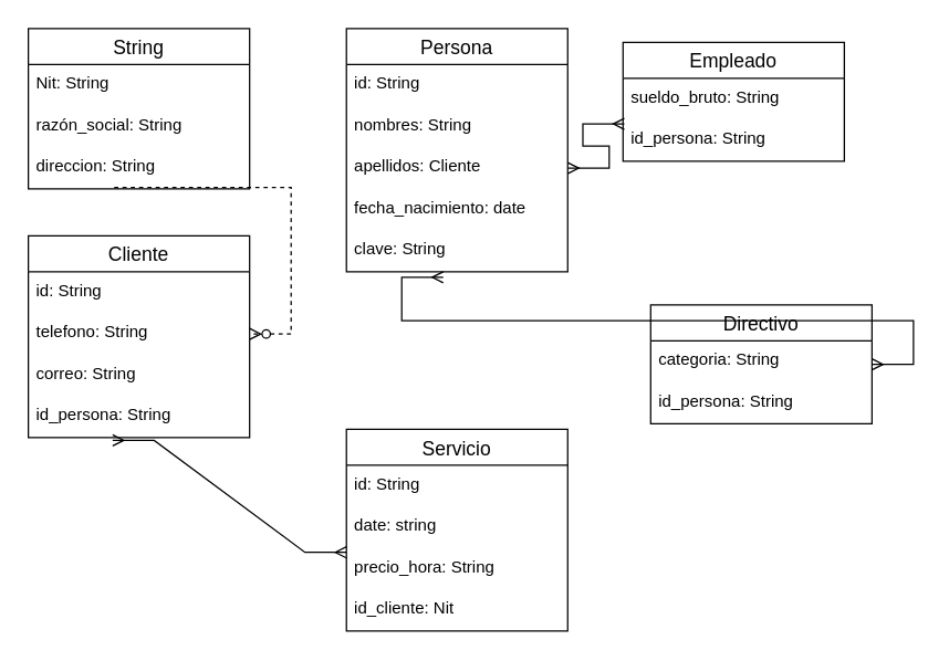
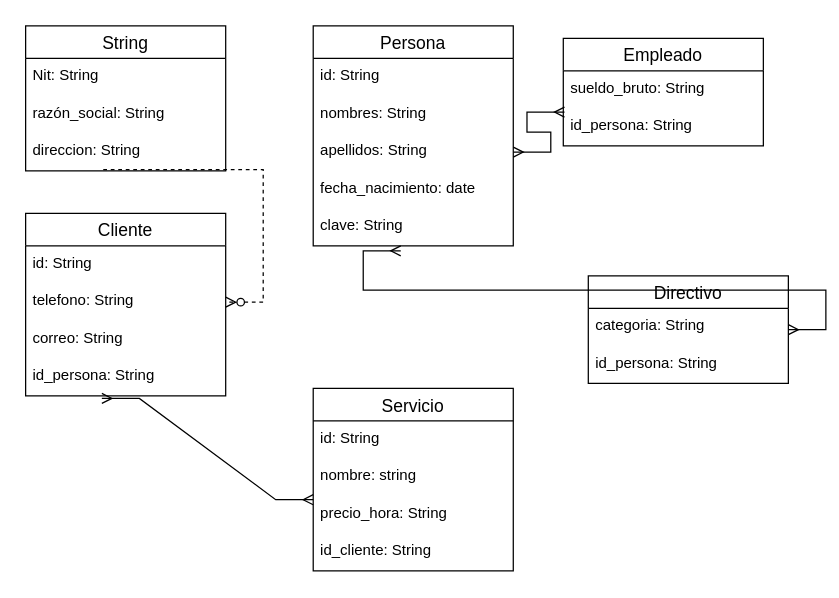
  <mxCell id="0" />
  <mxCell id="1" parent="0" />
  <mxCell id="2" value="String" style="swimlane;fontStyle=0;childLayout=stackLayout;horizontal=1;startSize=26;horizontalStack=0;resizeParent=1;resizeParentMax=0;resizeLast=0;collapsible=1;marginBottom=0;align=center;fontSize=14;" parent="1" vertex="1"><mxGeometry x="20" y="20" width="160" height="116" as="geometry" /></mxCell>
  <mxCell id="3" value="Nit: String" style="text;strokeColor=none;fillColor=none;spacingLeft=4;spacingRight=4;overflow=hidden;rotatable=0;points=[[0,0.5],[1,0.5]];portConstraint=eastwest;fontSize=12;" parent="2" vertex="1"><mxGeometry y="26" width="160" height="30" as="geometry" /></mxCell>
  <mxCell id="4" value="razón_social: String" style="text;strokeColor=none;fillColor=none;spacingLeft=4;spacingRight=4;overflow=hidden;rotatable=0;points=[[0,0.5],[1,0.5]];portConstraint=eastwest;fontSize=12;" parent="2" vertex="1"><mxGeometry y="56" width="160" height="30" as="geometry" /></mxCell>
  <mxCell id="5" value="direccion: String" style="text;strokeColor=none;fillColor=none;spacingLeft=4;spacingRight=4;overflow=hidden;rotatable=0;points=[[0,0.5],[1,0.5]];portConstraint=eastwest;fontSize=12;" parent="2" vertex="1"><mxGeometry y="86" width="160" height="30" as="geometry" /></mxCell>
  <mxCell id="6" value="Persona" style="swimlane;fontStyle=0;childLayout=stackLayout;horizontal=1;startSize=26;horizontalStack=0;resizeParent=1;resizeParentMax=0;resizeLast=0;collapsible=1;marginBottom=0;align=center;fontSize=14;" parent="1" vertex="1"><mxGeometry x="250" y="20" width="160" height="176" as="geometry" /></mxCell>
  <mxCell id="7" value="id: String" style="text;strokeColor=none;fillColor=none;spacingLeft=4;spacingRight=4;overflow=hidden;rotatable=0;points=[[0,0.5],[1,0.5]];portConstraint=eastwest;fontSize=12;" parent="6" vertex="1"><mxGeometry y="26" width="160" height="30" as="geometry" /></mxCell>
  <mxCell id="8" value="nombres: String" style="text;strokeColor=none;fillColor=none;spacingLeft=4;spacingRight=4;overflow=hidden;rotatable=0;points=[[0,0.5],[1,0.5]];portConstraint=eastwest;fontSize=12;" parent="6" vertex="1"><mxGeometry y="56" width="160" height="30" as="geometry" /></mxCell>
- <mxCell id="9" value="apellidos: Cliente" style="text;strokeColor=none;fillColor=none;spacingLeft=4;spacingRight=4;overflow=hidden;rotatable=0;points=[[0,0.5],[1,0.5]];portConstraint=eastwest;fontSize=12;" parent="6" vertex="1"><mxGeometry y="86" width="160" height="30" as="geometry" /></mxCell>
+ <mxCell id="9" value="apellidos: String" style="text;strokeColor=none;fillColor=none;spacingLeft=4;spacingRight=4;overflow=hidden;rotatable=0;points=[[0,0.5],[1,0.5]];portConstraint=eastwest;fontSize=12;" parent="6" vertex="1"><mxGeometry y="86" width="160" height="30" as="geometry" /></mxCell>
  <mxCell id="10" value="fecha_nacimiento: date" style="text;strokeColor=none;fillColor=none;spacingLeft=4;spacingRight=4;overflow=hidden;rotatable=0;points=[[0,0.5],[1,0.5]];portConstraint=eastwest;fontSize=12;" parent="6" vertex="1"><mxGeometry y="116" width="160" height="30" as="geometry" /></mxCell>
  <mxCell id="11" value="clave: String" style="text;strokeColor=none;fillColor=none;spacingLeft=4;spacingRight=4;overflow=hidden;rotatable=0;points=[[0,0.5],[1,0.5]];portConstraint=eastwest;fontSize=12;" parent="6" vertex="1"><mxGeometry y="146" width="160" height="30" as="geometry" /></mxCell>
  <mxCell id="12" value="Empleado" style="swimlane;fontStyle=0;childLayout=stackLayout;horizontal=1;startSize=26;horizontalStack=0;resizeParent=1;resizeParentMax=0;resizeLast=0;collapsible=1;marginBottom=0;align=center;fontSize=14;" parent="1" vertex="1"><mxGeometry x="450" y="30" width="160" height="86" as="geometry" /></mxCell>
  <mxCell id="13" value="sueldo_bruto: String" style="text;strokeColor=none;fillColor=none;spacingLeft=4;spacingRight=4;overflow=hidden;rotatable=0;points=[[0,0.5],[1,0.5]];portConstraint=eastwest;fontSize=12;" parent="12" vertex="1"><mxGeometry y="26" width="160" height="30" as="geometry" /></mxCell>
  <mxCell id="14" value="id_persona: String" style="text;strokeColor=none;fillColor=none;spacingLeft=4;spacingRight=4;overflow=hidden;rotatable=0;points=[[0,0.5],[1,0.5]];portConstraint=eastwest;fontSize=12;" parent="12" vertex="1"><mxGeometry y="56" width="160" height="30" as="geometry" /></mxCell>
  <mxCell id="15" value="Cliente" style="swimlane;fontStyle=0;childLayout=stackLayout;horizontal=1;startSize=26;horizontalStack=0;resizeParent=1;resizeParentMax=0;resizeLast=0;collapsible=1;marginBottom=0;align=center;fontSize=14;" parent="1" vertex="1"><mxGeometry x="20" y="170" width="160" height="146" as="geometry" /></mxCell>
  <mxCell id="16" value="id: String" style="text;strokeColor=none;fillColor=none;spacingLeft=4;spacingRight=4;overflow=hidden;rotatable=0;points=[[0,0.5],[1,0.5]];portConstraint=eastwest;fontSize=12;" parent="15" vertex="1"><mxGeometry y="26" width="160" height="30" as="geometry" /></mxCell>
  <mxCell id="17" value="telefono: String" style="text;strokeColor=none;fillColor=none;spacingLeft=4;spacingRight=4;overflow=hidden;rotatable=0;points=[[0,0.5],[1,0.5]];portConstraint=eastwest;fontSize=12;" parent="15" vertex="1"><mxGeometry y="56" width="160" height="30" as="geometry" /></mxCell>
  <mxCell id="18" value="correo: String" style="text;strokeColor=none;fillColor=none;spacingLeft=4;spacingRight=4;overflow=hidden;rotatable=0;points=[[0,0.5],[1,0.5]];portConstraint=eastwest;fontSize=12;" parent="15" vertex="1"><mxGeometry y="86" width="160" height="30" as="geometry" /></mxCell>
  <mxCell id="19" value="id_persona: String" style="text;strokeColor=none;fillColor=none;spacingLeft=4;spacingRight=4;overflow=hidden;rotatable=0;points=[[0,0.5],[1,0.5]];portConstraint=eastwest;fontSize=12;" parent="15" vertex="1"><mxGeometry y="116" width="160" height="30" as="geometry" /></mxCell>
  <mxCell id="20" value="Directivo" style="swimlane;fontStyle=0;childLayout=stackLayout;horizontal=1;startSize=26;horizontalStack=0;resizeParent=1;resizeParentMax=0;resizeLast=0;collapsible=1;marginBottom=0;align=center;fontSize=14;" parent="1" vertex="1"><mxGeometry x="470" y="220" width="160" height="86" as="geometry" /></mxCell>
  <mxCell id="21" value="categoria: String" style="text;strokeColor=none;fillColor=none;spacingLeft=4;spacingRight=4;overflow=hidden;rotatable=0;points=[[0,0.5],[1,0.5]];portConstraint=eastwest;fontSize=12;" parent="20" vertex="1"><mxGeometry y="26" width="160" height="30" as="geometry" /></mxCell>
  <mxCell id="22" value="id_persona: String" style="text;strokeColor=none;fillColor=none;spacingLeft=4;spacingRight=4;overflow=hidden;rotatable=0;points=[[0,0.5],[1,0.5]];portConstraint=eastwest;fontSize=12;" parent="20" vertex="1"><mxGeometry y="56" width="160" height="30" as="geometry" /></mxCell>
  <mxCell id="23" value="" style="edgeStyle=entityRelationEdgeStyle;fontSize=12;html=1;endArrow=ERzeroToMany;endFill=1;rounded=0;exitX=0.388;exitY=0.967;exitDx=0;exitDy=0;exitPerimeter=0;dashed=1;" parent="1" source="5" target="17" edge="1"><mxGeometry width="100" height="100" relative="1" as="geometry"><mxPoint x="190" y="90" as="sourcePoint" /><mxPoint x="430" y="170" as="targetPoint" /></mxGeometry></mxCell>
  <mxCell id="24" value="" style="edgeStyle=entityRelationEdgeStyle;fontSize=12;html=1;endArrow=ERmany;startArrow=ERmany;rounded=0;entryX=0.006;entryY=0.1;entryDx=0;entryDy=0;entryPerimeter=0;exitX=1;exitY=0.5;exitDx=0;exitDy=0;" parent="1" source="9" target="14" edge="1"><mxGeometry width="100" height="100" relative="1" as="geometry"><mxPoint x="330" y="270" as="sourcePoint" /><mxPoint x="430" y="170" as="targetPoint" /></mxGeometry></mxCell>
  <mxCell id="25" value="" style="edgeStyle=entityRelationEdgeStyle;fontSize=12;html=1;endArrow=ERmany;startArrow=ERmany;rounded=0;" parent="1" source="20" edge="1"><mxGeometry width="100" height="100" relative="1" as="geometry"><mxPoint x="330" y="270" as="sourcePoint" /><mxPoint x="320" y="200" as="targetPoint" /></mxGeometry></mxCell>
  <mxCell id="26" value="Servicio" style="swimlane;fontStyle=0;childLayout=stackLayout;horizontal=1;startSize=26;horizontalStack=0;resizeParent=1;resizeParentMax=0;resizeLast=0;collapsible=1;marginBottom=0;align=center;fontSize=14;" parent="1" vertex="1"><mxGeometry x="250" y="310" width="160" height="146" as="geometry" /></mxCell>
  <mxCell id="27" value="id: String" style="text;strokeColor=none;fillColor=none;spacingLeft=4;spacingRight=4;overflow=hidden;rotatable=0;points=[[0,0.5],[1,0.5]];portConstraint=eastwest;fontSize=12;" parent="26" vertex="1"><mxGeometry y="26" width="160" height="30" as="geometry" /></mxCell>
- <mxCell id="28" value="date: string" style="text;strokeColor=none;fillColor=none;spacingLeft=4;spacingRight=4;overflow=hidden;rotatable=0;points=[[0,0.5],[1,0.5]];portConstraint=eastwest;fontSize=12;" parent="26" vertex="1"><mxGeometry y="56" width="160" height="30" as="geometry" /></mxCell>
+ <mxCell id="28" value="nombre: string" style="text;strokeColor=none;fillColor=none;spacingLeft=4;spacingRight=4;overflow=hidden;rotatable=0;points=[[0,0.5],[1,0.5]];portConstraint=eastwest;fontSize=12;" parent="26" vertex="1"><mxGeometry y="56" width="160" height="30" as="geometry" /></mxCell>
  <mxCell id="29" value="precio_hora: String" style="text;strokeColor=none;fillColor=none;spacingLeft=4;spacingRight=4;overflow=hidden;rotatable=0;points=[[0,0.5],[1,0.5]];portConstraint=eastwest;fontSize=12;" parent="26" vertex="1"><mxGeometry y="86" width="160" height="30" as="geometry" /></mxCell>
- <mxCell id="30" value="id_cliente: Nit" style="text;strokeColor=none;fillColor=none;spacingLeft=4;spacingRight=4;overflow=hidden;rotatable=0;points=[[0,0.5],[1,0.5]];portConstraint=eastwest;fontSize=12;" parent="26" vertex="1"><mxGeometry y="116" width="160" height="30" as="geometry" /></mxCell>
+ <mxCell id="30" value="id_cliente: String" style="text;strokeColor=none;fillColor=none;spacingLeft=4;spacingRight=4;overflow=hidden;rotatable=0;points=[[0,0.5],[1,0.5]];portConstraint=eastwest;fontSize=12;" parent="26" vertex="1"><mxGeometry y="116" width="160" height="30" as="geometry" /></mxCell>
  <mxCell id="31" value="" style="edgeStyle=entityRelationEdgeStyle;fontSize=12;html=1;endArrow=ERmany;startArrow=ERmany;rounded=0;exitX=0.381;exitY=1.067;exitDx=0;exitDy=0;exitPerimeter=0;entryX=0;entryY=0.1;entryDx=0;entryDy=0;entryPerimeter=0;" parent="1" source="19" target="29" edge="1"><mxGeometry width="100" height="100" relative="1" as="geometry"><mxPoint x="290" y="270" as="sourcePoint" /><mxPoint x="390" y="170" as="targetPoint" /></mxGeometry></mxCell>
